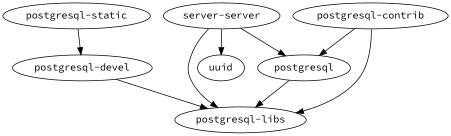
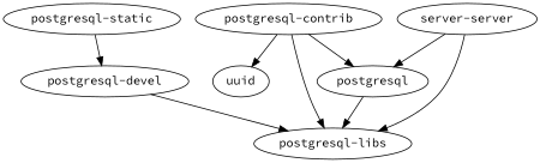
  strict digraph {
    fontname="Source Code Pro"
    node [fontname="Source Code Pro"]
    edge [fontname="Source Code Pro"]
    "postgresql-contrib"
    postgresql
    "postgresql-libs"
    uuid
    "postgresql-devel"
    n6 [label="server-server"]
    "postgresql-static"
    "postgresql-contrib" -> postgresql
    "postgresql-contrib" -> "postgresql-libs"
-   n6 -> uuid
+   "postgresql-contrib" -> uuid
    postgresql -> "postgresql-libs"
    "postgresql-devel" -> "postgresql-libs"
    n6 -> postgresql
    n6 -> "postgresql-libs"
    "postgresql-static" -> "postgresql-devel"
  }
